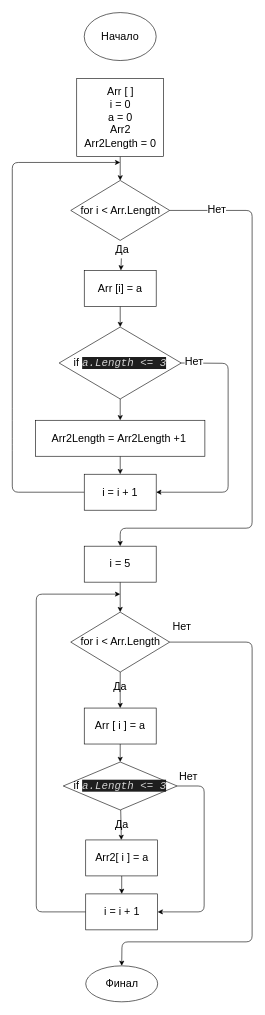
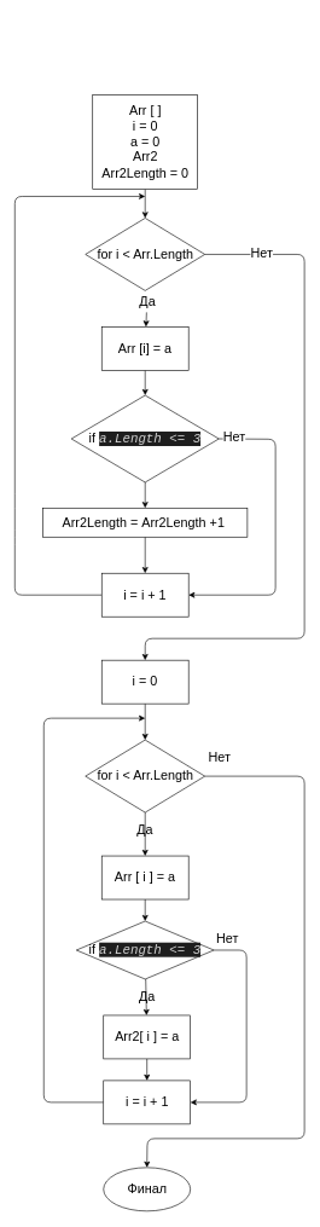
  <mxCell id="0" />
  <mxCell id="1" parent="0" />
- <mxCell id="2" value="&lt;font style=&quot;font-size: 18px&quot;&gt;Начало&lt;/font&gt;" style="ellipse;whiteSpace=wrap;html=1;" vertex="1" parent="1"><mxGeometry x="140" width="120" height="80" as="geometry" y="20" /></mxCell>
  <mxCell id="3" value="" style="edgeStyle=none;html=1;fontSize=18;" edge="1" parent="1" source="4" target="7"><mxGeometry relative="1" as="geometry" /></mxCell>
  <mxCell id="4" value="&lt;font style=&quot;font-size: 18px&quot;&gt;&lt;font style=&quot;font-size: 18px&quot;&gt;Arr [ ]&lt;br&gt;&lt;/font&gt;&lt;font style=&quot;font-size: 18px&quot;&gt;i = 0&lt;br&gt;a = 0&lt;br&gt;Arr2&lt;br&gt;&lt;/font&gt;Arr2Length = 0&lt;br&gt;&lt;/font&gt;" style="whiteSpace=wrap;html=1;" vertex="1" parent="1"><mxGeometry x="127.5" y="130" width="145" height="130" as="geometry" /></mxCell>
  <mxCell id="5" value="" style="edgeStyle=none;html=1;fontSize=18;entryX=0.5;entryY=0;entryDx=0;entryDy=0;" edge="1" parent="1" source="7" target="34"><mxGeometry relative="1" as="geometry"><Array as="points"><mxPoint x="420" y="350" /><mxPoint x="420" y="880" /><mxPoint x="200" y="880" /></Array></mxGeometry></mxCell>
  <mxCell id="6" value="Нет" style="edgeLabel;html=1;align=center;verticalAlign=middle;resizable=0;points=[];fontSize=18;" vertex="1" connectable="0" parent="5"><mxGeometry x="-0.829" y="3" relative="1" as="geometry"><mxPoint as="offset" /></mxGeometry></mxCell>
  <mxCell id="7" value="&lt;font style=&quot;font-size: 18px&quot;&gt;for i &amp;lt; Arr.Length&lt;br&gt;&lt;/font&gt;" style="rhombus;whiteSpace=wrap;html=1;" vertex="1" parent="1"><mxGeometry x="117.51" y="300" width="165" height="100" as="geometry" /></mxCell>
  <mxCell id="8" value="" style="edgeStyle=none;html=1;fontSize=18;startArrow=none;exitX=0.5;exitY=1;exitDx=0;exitDy=0;" edge="1" parent="1" source="11" target="15"><mxGeometry relative="1" as="geometry"><mxPoint x="200.001" y="694.5" as="sourcePoint" /></mxGeometry></mxCell>
  <mxCell id="9" style="edgeStyle=none;html=1;exitX=1;exitY=0.5;exitDx=0;exitDy=0;entryX=1;entryY=0.5;entryDx=0;entryDy=0;fontSize=18;" edge="1" parent="1" source="11" target="17"><mxGeometry relative="1" as="geometry"><Array as="points"><mxPoint x="380" y="605" /><mxPoint x="380" y="820" /></Array></mxGeometry></mxCell>
  <mxCell id="10" value="Нет" style="edgeLabel;html=1;align=center;verticalAlign=middle;resizable=0;points=[];fontSize=18;" vertex="1" connectable="0" parent="9"><mxGeometry x="-0.903" y="2" relative="1" as="geometry"><mxPoint x="1" as="offset" /></mxGeometry></mxCell>
  <mxCell id="11" value="&lt;span style=&quot;font-size: 18px&quot;&gt;if&amp;nbsp;&lt;/span&gt;&lt;span style=&quot;font-size: 18px ; font-style: italic ; background-color: rgb(30 , 30 , 30) ; color: rgb(212 , 212 , 212) ; font-family: &amp;#34;consolas&amp;#34; , &amp;#34;courier new&amp;#34; , monospace&quot;&gt;a.Length &amp;lt;= 3&lt;/span&gt;" style="rhombus;whiteSpace=wrap;html=1;" vertex="1" parent="1"><mxGeometry x="98.14" y="544.5" width="203.75" height="120" as="geometry" /></mxCell>
  <mxCell id="12" value="" style="edgeStyle=none;html=1;fontSize=18;" edge="1" parent="1" source="13" target="28"><mxGeometry relative="1" as="geometry" /></mxCell>
  <mxCell id="13" value="Да" style="text;html=1;align=center;verticalAlign=middle;resizable=0;points=[];autosize=1;strokeColor=none;fillColor=none;fontSize=18;" vertex="1" parent="1"><mxGeometry x="182.51" y="400" width="40" height="30" as="geometry" /></mxCell>
  <mxCell id="14" value="" style="edgeStyle=none;html=1;fontSize=18;" edge="1" parent="1" source="15" target="17"><mxGeometry relative="1" as="geometry" /></mxCell>
- <mxCell id="15" value="&lt;span style=&quot;font-size: 18px&quot;&gt;Arr2Length =&amp;nbsp;&lt;/span&gt;&lt;span style=&quot;font-size: 18px&quot;&gt;Arr2Length +1&amp;nbsp;&lt;/span&gt;&lt;span style=&quot;font-size: 18px&quot;&gt;&lt;br&gt;&lt;/span&gt;" style="whiteSpace=wrap;html=1;" vertex="1" parent="1"><mxGeometry x="58.75" y="700" width="282.5" height="60" as="geometry" /></mxCell>
+ <mxCell id="15" value="&lt;span style=&quot;font-size: 18px&quot;&gt;Arr2Length =&amp;nbsp;&lt;/span&gt;&lt;span style=&quot;font-size: 18px&quot;&gt;Arr2Length +1&amp;nbsp;&lt;/span&gt;&lt;span style=&quot;font-size: 18px&quot;&gt;&lt;br&gt;&lt;/span&gt;" style="whiteSpace=wrap;html=1;" vertex="1" parent="1"><mxGeometry x="58.75" y="700" width="282.5" height="40" as="geometry" /></mxCell>
  <mxCell id="16" style="edgeStyle=none;html=1;fontSize=18;exitX=0;exitY=0.5;exitDx=0;exitDy=0;" edge="1" parent="1" source="17"><mxGeometry relative="1" as="geometry"><mxPoint x="200" y="270" as="targetPoint" /><Array as="points"><mxPoint x="20" y="820" /><mxPoint x="20" y="740" /><mxPoint x="20" y="690" /><mxPoint x="20" y="270" /></Array></mxGeometry></mxCell>
  <mxCell id="17" value="&lt;span&gt;i = i + 1&lt;/span&gt;" style="rounded=0;whiteSpace=wrap;html=1;fontSize=18;" vertex="1" parent="1"><mxGeometry x="140" y="790" width="120" height="60" as="geometry" /></mxCell>
  <mxCell id="18" value="" style="edgeStyle=none;html=1;fontSize=18;exitX=0.5;exitY=1;exitDx=0;exitDy=0;exitPerimeter=0;" edge="1" parent="1" source="20" target="30"><mxGeometry relative="1" as="geometry"><mxPoint x="200" y="1189" as="sourcePoint" /></mxGeometry></mxCell>
  <mxCell id="19" value="" style="edgeStyle=none;html=1;fontSize=18;exitX=1;exitY=0.5;exitDx=0;exitDy=0;entryX=0.5;entryY=0;entryDx=0;entryDy=0;" edge="1" parent="1" source="20" target="37"><mxGeometry relative="1" as="geometry"><Array as="points"><mxPoint x="420" y="1070" /><mxPoint x="420" y="1570" /><mxPoint x="203" y="1570" /></Array></mxGeometry></mxCell>
  <mxCell id="20" value="&lt;font style=&quot;font-size: 18px&quot;&gt;for i &amp;lt; Arr.Length&lt;br&gt;&lt;/font&gt;" style="rhombus;whiteSpace=wrap;html=1;" vertex="1" parent="1"><mxGeometry x="117.5" y="1020" width="165" height="100" as="geometry" /></mxCell>
  <mxCell id="21" value="" style="edgeStyle=none;html=1;fontSize=18;" edge="1" parent="1" source="23" target="25"><mxGeometry relative="1" as="geometry" /></mxCell>
  <mxCell id="22" style="edgeStyle=none;html=1;exitX=1;exitY=0.5;exitDx=0;exitDy=0;fontSize=18;entryX=1;entryY=0.5;entryDx=0;entryDy=0;" edge="1" parent="1" source="23" target="32"><mxGeometry relative="1" as="geometry"><mxPoint x="340" y="1580" as="targetPoint" /><Array as="points"><mxPoint x="340" y="1310" /><mxPoint x="340" y="1520" /></Array></mxGeometry></mxCell>
  <mxCell id="23" value="&lt;span style=&quot;font-size: 18px&quot;&gt;if&amp;nbsp;&lt;/span&gt;&lt;span style=&quot;font-size: 18px ; font-style: italic ; background-color: rgb(30 , 30 , 30) ; color: rgb(212 , 212 , 212) ; font-family: &amp;#34;consolas&amp;#34; , &amp;#34;courier new&amp;#34; , monospace&quot;&gt;a.Length &amp;lt;= 3&lt;/span&gt;" style="rhombus;whiteSpace=wrap;html=1;" vertex="1" parent="1"><mxGeometry x="105" y="1270" width="190" height="80" as="geometry" /></mxCell>
  <mxCell id="24" value="" style="edgeStyle=none;html=1;fontSize=18;" edge="1" parent="1" source="25" target="32"><mxGeometry relative="1" as="geometry" /></mxCell>
  <mxCell id="25" value="&lt;font style=&quot;font-size: 18px&quot;&gt;Arr2[ i ] = a&lt;/font&gt;" style="whiteSpace=wrap;html=1;" vertex="1" parent="1"><mxGeometry x="142.51" y="1400" width="120" height="60" as="geometry" /></mxCell>
  <mxCell id="26" value="" style="edgeStyle=none;html=1;fontSize=18;endArrow=none;" edge="1" parent="1" source="11"><mxGeometry relative="1" as="geometry"><mxPoint x="200.433" y="559.748" as="sourcePoint" /><mxPoint x="200.003" y="664.5" as="targetPoint" /></mxGeometry></mxCell>
  <mxCell id="27" value="" style="edgeStyle=none;html=1;fontSize=18;" edge="1" parent="1" source="28" target="11"><mxGeometry relative="1" as="geometry" /></mxCell>
  <mxCell id="28" value="Arr [i] = a" style="rounded=0;whiteSpace=wrap;html=1;fontSize=18;" vertex="1" parent="1"><mxGeometry x="140" y="450" width="120" height="60" as="geometry" /></mxCell>
  <mxCell id="29" value="" style="edgeStyle=none;html=1;fontSize=18;entryX=0.5;entryY=0;entryDx=0;entryDy=0;" edge="1" parent="1" source="30" target="23"><mxGeometry relative="1" as="geometry"><mxPoint x="200.503" y="1279" as="targetPoint" /></mxGeometry></mxCell>
  <mxCell id="30" value="&lt;span&gt;Arr [ i ] = a&lt;/span&gt;" style="rounded=0;whiteSpace=wrap;html=1;fontSize=18;" vertex="1" parent="1"><mxGeometry x="140" y="1180" width="120" height="60" as="geometry" /></mxCell>
  <mxCell id="31" style="edgeStyle=none;html=1;exitX=0;exitY=0.5;exitDx=0;exitDy=0;fontSize=18;" edge="1" parent="1" source="32"><mxGeometry relative="1" as="geometry"><mxPoint x="200" y="990" as="targetPoint" /><Array as="points"><mxPoint x="60" y="1520" /><mxPoint x="60" y="990" /></Array></mxGeometry></mxCell>
  <mxCell id="32" value="&lt;font style=&quot;font-size: 18px&quot;&gt;i = i + 1&lt;/font&gt;" style="whiteSpace=wrap;html=1;" vertex="1" parent="1"><mxGeometry x="142.51" y="1490" width="120" height="60" as="geometry" /></mxCell>
  <mxCell id="33" value="" style="edgeStyle=none;html=1;fontSize=18;" edge="1" parent="1" source="34" target="20"><mxGeometry relative="1" as="geometry" /></mxCell>
- <mxCell id="34" value="i = 5" style="rounded=0;whiteSpace=wrap;html=1;fontSize=18;" vertex="1" parent="1"><mxGeometry x="140" y="910" width="120" height="60" as="geometry" /></mxCell>
+ <mxCell id="34" value="i = 0" style="rounded=0;whiteSpace=wrap;html=1;fontSize=18;" vertex="1" parent="1"><mxGeometry x="140" y="910" width="120" height="60" as="geometry" /></mxCell>
  <mxCell id="35" value="Да" style="text;html=1;strokeColor=none;fillColor=none;align=center;verticalAlign=middle;whiteSpace=wrap;rounded=0;fontSize=18;" vertex="1" parent="1"><mxGeometry x="172.51" y="1360" width="60" height="30" as="geometry" /></mxCell>
  <mxCell id="36" value="Да" style="text;html=1;strokeColor=none;fillColor=none;align=center;verticalAlign=middle;whiteSpace=wrap;rounded=0;fontSize=18;" vertex="1" parent="1"><mxGeometry x="170" y="1130" width="60" height="30" as="geometry" /></mxCell>
  <mxCell id="37" value="&lt;font style=&quot;font-size: 18px&quot;&gt;Финал&lt;/font&gt;" style="ellipse;whiteSpace=wrap;html=1;" vertex="1" parent="1"><mxGeometry x="142.51" y="1610" width="120" height="60" as="geometry" /></mxCell>
  <mxCell id="38" value="Нет" style="text;html=1;strokeColor=none;fillColor=none;align=center;verticalAlign=middle;whiteSpace=wrap;rounded=0;fontSize=18;" vertex="1" parent="1"><mxGeometry x="284" y="1280" width="60" height="30" as="geometry" /></mxCell>
  <mxCell id="39" value="Нет" style="text;html=1;strokeColor=none;fillColor=none;align=center;verticalAlign=middle;whiteSpace=wrap;rounded=0;fontSize=18;" vertex="1" parent="1"><mxGeometry x="272.5" y="1030" width="60" height="30" as="geometry" /></mxCell>
